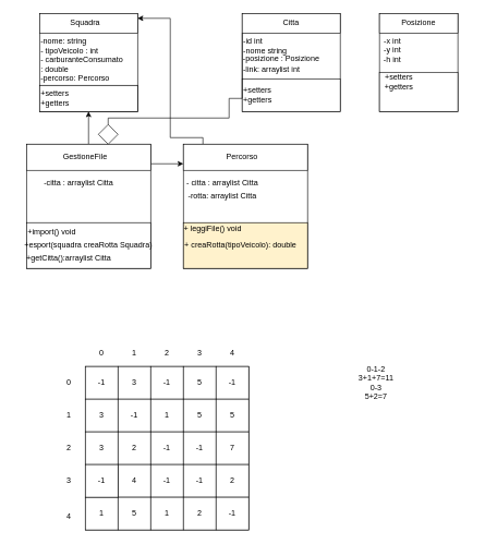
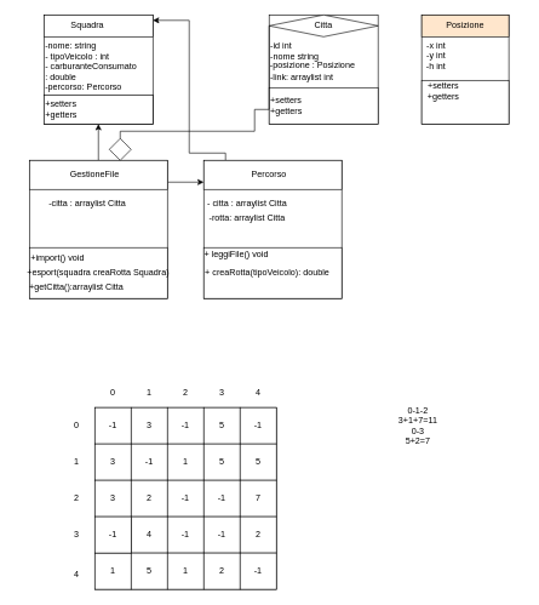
  <mxCell id="0" />
  <mxCell id="1" parent="0" />
  <mxCell id="2" value="" style="whiteSpace=wrap;html=1;aspect=fixed;" vertex="1" parent="1"><mxGeometry x="370" y="20" width="150" height="150" as="geometry" /></mxCell>
- <mxCell id="3" value="Citta" style="rounded=0;whiteSpace=wrap;html=1;" vertex="1" parent="1"><mxGeometry x="370" y="20" width="150" height="30" as="geometry" /></mxCell>
+ <mxCell id="3" value="Citta" style="rhombus;whiteSpace=wrap;html=1;" vertex="1" parent="1"><mxGeometry x="370" y="20" width="150" height="30" as="geometry" /></mxCell>
  <mxCell id="4" value="-id int&amp;nbsp;&lt;br&gt;-nome string" style="text;html=1;strokeColor=none;fillColor=none;align=left;verticalAlign=middle;whiteSpace=wrap;rounded=0;" vertex="1" parent="1"><mxGeometry x="370" y="60" width="90" height="20" as="geometry" /></mxCell>
  <mxCell id="5" value="" style="rounded=0;whiteSpace=wrap;html=1;" vertex="1" parent="1"><mxGeometry x="580" y="20" width="120" height="150" as="geometry" /></mxCell>
- <mxCell id="6" value="Posizione" style="rounded=0;whiteSpace=wrap;html=1;" vertex="1" parent="1"><mxGeometry x="580" y="20" width="120" height="30" as="geometry" /></mxCell>
+ <mxCell id="6" value="Posizione" style="rounded=0;whiteSpace=wrap;html=1;fillColor=#ffe6cc;" vertex="1" parent="1"><mxGeometry x="580" y="20" width="120" height="30" as="geometry" /></mxCell>
  <mxCell id="7" value="-x int&lt;br&gt;-y int&lt;br&gt;-h int" style="text;html=1;strokeColor=none;fillColor=none;align=center;verticalAlign=middle;whiteSpace=wrap;rounded=0;" vertex="1" parent="1"><mxGeometry x="580" y="56" width="40" height="40" as="geometry" /></mxCell>
  <mxCell id="8" value="" style="rounded=0;whiteSpace=wrap;html=1;" vertex="1" parent="1"><mxGeometry x="580" y="110" width="120" height="60" as="geometry" /></mxCell>
  <mxCell id="9" value="+setters&lt;br&gt;+getters" style="text;html=1;strokeColor=none;fillColor=none;align=center;verticalAlign=middle;whiteSpace=wrap;rounded=0;" vertex="1" parent="1"><mxGeometry x="580" y="110" width="60" height="30" as="geometry" /></mxCell>
  <mxCell id="10" value="-posizione : Posizione" style="text;html=1;strokeColor=none;fillColor=none;align=center;verticalAlign=middle;whiteSpace=wrap;rounded=0;" vertex="1" parent="1"><mxGeometry x="370" y="80" width="120" height="20" as="geometry" /></mxCell>
  <mxCell id="11" value="-link: arraylist int" style="text;html=1;strokeColor=none;fillColor=none;align=center;verticalAlign=middle;whiteSpace=wrap;rounded=0;" vertex="1" parent="1"><mxGeometry x="370" y="96" width="90" height="20" as="geometry" /></mxCell>
  <mxCell id="12" value="+setters&lt;br&gt;+getters" style="rounded=0;whiteSpace=wrap;html=1;align=left;" vertex="1" parent="1"><mxGeometry x="370" y="120" width="150" height="50" as="geometry" /></mxCell>
  <mxCell id="13" value="" style="whiteSpace=wrap;html=1;aspect=fixed;align=left;" vertex="1" parent="1"><mxGeometry x="280" y="220" width="190" height="190" as="geometry" /></mxCell>
  <mxCell id="14" style="edgeStyle=orthogonalEdgeStyle;rounded=0;orthogonalLoop=1;jettySize=auto;html=1;entryX=1;entryY=0.25;entryDx=0;entryDy=0;" edge="1" parent="1" source="15" target="20"><mxGeometry relative="1" as="geometry"><Array as="points"><mxPoint x="310" y="210" /><mxPoint x="260" y="210" /><mxPoint x="260" y="28" /></Array></mxGeometry></mxCell>
  <mxCell id="15" value="" style="rounded=0;whiteSpace=wrap;html=1;align=left;" vertex="1" parent="1"><mxGeometry x="280" y="220" width="190" height="40" as="geometry" /></mxCell>
  <mxCell id="16" value="Percorso" style="text;html=1;strokeColor=none;fillColor=none;align=center;verticalAlign=middle;whiteSpace=wrap;rounded=0;" vertex="1" parent="1"><mxGeometry x="350" y="230" width="40" height="20" as="geometry" /></mxCell>
  <mxCell id="17" value="- citta : arraylist Citta" style="text;html=1;strokeColor=none;fillColor=none;align=center;verticalAlign=middle;whiteSpace=wrap;rounded=0;" vertex="1" parent="1"><mxGeometry x="280" y="270" width="120" height="20" as="geometry" /></mxCell>
  <mxCell id="18" value="-rotta: arraylist Citta" style="text;html=1;strokeColor=none;fillColor=none;align=center;verticalAlign=middle;whiteSpace=wrap;rounded=0;" vertex="1" parent="1"><mxGeometry x="280" y="290" width="120" height="20" as="geometry" /></mxCell>
  <mxCell id="19" value="" style="rounded=0;whiteSpace=wrap;html=1;align=left;" vertex="1" parent="1"><mxGeometry x="60" y="20" width="150" height="150" as="geometry" /></mxCell>
  <mxCell id="20" value="" style="rounded=0;whiteSpace=wrap;html=1;align=left;" vertex="1" parent="1"><mxGeometry x="60" y="20" width="150" height="30" as="geometry" /></mxCell>
- <mxCell id="21" value="Squadra" style="text;html=1;strokeColor=none;fillColor=none;align=center;verticalAlign=middle;whiteSpace=wrap;rounded=0;" vertex="1" parent="1"><mxGeometry x="110" y="25" width="40" height="20" as="geometry" /></mxCell>
+ <mxCell id="21" value="Squadra" style="text;html=1;strokeColor=none;fillColor=none;align=center;verticalAlign=middle;whiteSpace=wrap;rounded=0;" vertex="1" parent="1"><mxGeometry x="100" y="25" width="40" height="20" as="geometry" /></mxCell>
  <mxCell id="22" value="-nome: string&lt;br&gt;- tipoVeicolo : int&lt;br&gt;- carburanteConsumato&lt;br&gt;: double&lt;br&gt;-percorso: Percorso" style="text;html=1;strokeColor=none;fillColor=none;align=left;verticalAlign=middle;whiteSpace=wrap;rounded=0;" vertex="1" parent="1"><mxGeometry x="60" y="61" width="150" height="59" as="geometry" /></mxCell>
- <mxCell id="23" value="+ creaRotta(tipoVeicolo): double" style="rounded=0;whiteSpace=wrap;html=1;align=left;fillColor=#fff2cc;" vertex="1" parent="1"><mxGeometry x="280" y="340" width="190" height="70" as="geometry" /></mxCell>
+ <mxCell id="23" value="+ creaRotta(tipoVeicolo): double" style="rounded=0;whiteSpace=wrap;html=1;align=left;" vertex="1" parent="1"><mxGeometry x="280" y="340" width="190" height="70" as="geometry" /></mxCell>
  <mxCell id="24" style="edgeStyle=orthogonalEdgeStyle;rounded=0;orthogonalLoop=1;jettySize=auto;html=1;entryX=0;entryY=0.75;entryDx=0;entryDy=0;" edge="1" parent="1" source="25" target="15"><mxGeometry relative="1" as="geometry"><Array as="points"><mxPoint x="230" y="250" /><mxPoint x="230" y="250" /></Array></mxGeometry></mxCell>
  <mxCell id="25" value="" style="whiteSpace=wrap;html=1;aspect=fixed;align=left;" vertex="1" parent="1"><mxGeometry x="40" y="220" width="190" height="190" as="geometry" /></mxCell>
  <mxCell id="26" style="edgeStyle=orthogonalEdgeStyle;rounded=0;orthogonalLoop=1;jettySize=auto;html=1;entryX=0.5;entryY=1;entryDx=0;entryDy=0;" edge="1" parent="1" source="27" target="19"><mxGeometry relative="1" as="geometry" /></mxCell>
  <mxCell id="27" value="" style="rounded=0;whiteSpace=wrap;html=1;align=left;" vertex="1" parent="1"><mxGeometry x="40" y="220" width="190" height="40" as="geometry" /></mxCell>
  <mxCell id="28" value="GestioneFile" style="text;html=1;strokeColor=none;fillColor=none;align=center;verticalAlign=middle;whiteSpace=wrap;rounded=0;" vertex="1" parent="1"><mxGeometry x="110" y="230" width="40" height="20" as="geometry" /></mxCell>
  <mxCell id="29" value="+ leggiFile() void" style="text;html=1;strokeColor=none;fillColor=none;align=center;verticalAlign=middle;whiteSpace=wrap;rounded=0;" vertex="1" parent="1"><mxGeometry x="270" y="340" width="110" height="20" as="geometry" /></mxCell>
  <mxCell id="30" value="" style="rounded=0;whiteSpace=wrap;html=1;align=left;" vertex="1" parent="1"><mxGeometry x="60" y="130" width="150" height="40" as="geometry" /></mxCell>
  <mxCell id="31" style="edgeStyle=orthogonalEdgeStyle;rounded=0;orthogonalLoop=1;jettySize=auto;html=1;exitX=0.5;exitY=1;exitDx=0;exitDy=0;" edge="1" parent="1"><mxGeometry relative="1" as="geometry"><mxPoint x="115" y="160" as="sourcePoint" /><mxPoint x="115" y="160" as="targetPoint" /></mxGeometry></mxCell>
  <mxCell id="32" value="" style="rounded=0;whiteSpace=wrap;html=1;align=left;" vertex="1" parent="1"><mxGeometry x="40" y="340" width="190" height="70" as="geometry" /></mxCell>
  <mxCell id="33" value="+import() void" style="text;html=1;strokeColor=none;fillColor=none;align=left;verticalAlign=middle;whiteSpace=wrap;rounded=0;" vertex="1" parent="1"><mxGeometry x="40" y="340" width="190" height="30" as="geometry" /></mxCell>
  <mxCell id="34" value="+esport(squadra creaRotta Squadra)" style="text;html=1;strokeColor=none;fillColor=none;align=center;verticalAlign=middle;whiteSpace=wrap;rounded=0;" vertex="1" parent="1"><mxGeometry x="20" y="365" width="230" height="20" as="geometry" /></mxCell>
  <mxCell id="35" value="Text" style="text;html=1;strokeColor=none;fillColor=none;align=center;verticalAlign=middle;whiteSpace=wrap;rounded=0;" vertex="1" parent="1"><mxGeometry x="60" y="135" width="40" height="20" as="geometry" /></mxCell>
  <mxCell id="36" value="+setters&lt;br&gt;+getters" style="rounded=0;whiteSpace=wrap;html=1;align=left;" vertex="1" parent="1"><mxGeometry x="60" y="130" width="150" height="40" as="geometry" /></mxCell>
  <mxCell id="37" value="-citta : arraylist Citta" style="text;html=1;strokeColor=none;fillColor=none;align=center;verticalAlign=middle;whiteSpace=wrap;rounded=0;" vertex="1" parent="1"><mxGeometry x="50" y="270" width="140" height="20" as="geometry" /></mxCell>
  <mxCell id="38" value="" style="rhombus;whiteSpace=wrap;html=1;align=left;" vertex="1" parent="1"><mxGeometry x="150" y="190" width="30" height="30" as="geometry" /></mxCell>
  <mxCell id="39" value="" style="edgeStyle=orthogonalEdgeStyle;rounded=0;orthogonalLoop=1;jettySize=auto;html=1;endArrow=none;entryX=0.5;entryY=0;entryDx=0;entryDy=0;" edge="1" parent="1" source="3" target="38"><mxGeometry relative="1" as="geometry"><mxPoint x="445" y="50" as="sourcePoint" /><mxPoint x="210" y="190" as="targetPoint" /><Array as="points"><mxPoint x="370" y="150" /><mxPoint x="350" y="150" /><mxPoint x="350" y="180" /><mxPoint x="165" y="180" /></Array></mxGeometry></mxCell>
  <mxCell id="40" value="+getCitta():arraylist Citta" style="text;html=1;strokeColor=none;fillColor=none;align=center;verticalAlign=middle;whiteSpace=wrap;rounded=0;" vertex="1" parent="1"><mxGeometry x="20" y="385" width="170" height="20" as="geometry" /></mxCell>
  <mxCell id="41" value="" style="rounded=0;whiteSpace=wrap;html=1;align=center;" vertex="1" parent="1"><mxGeometry x="130" y="560" width="250" height="250" as="geometry" /></mxCell>
  <mxCell id="42" value="-1" style="rounded=0;whiteSpace=wrap;html=1;align=center;" vertex="1" parent="1"><mxGeometry x="130" y="560" width="50" height="50" as="geometry" /></mxCell>
  <mxCell id="43" value="3" style="rounded=0;whiteSpace=wrap;html=1;align=center;" vertex="1" parent="1"><mxGeometry x="180" y="560" width="50" height="50" as="geometry" /></mxCell>
  <mxCell id="44" value="-1" style="rounded=0;whiteSpace=wrap;html=1;align=center;" vertex="1" parent="1"><mxGeometry x="230" y="560" width="50" height="50" as="geometry" /></mxCell>
  <mxCell id="45" value="5" style="rounded=0;whiteSpace=wrap;html=1;align=center;" vertex="1" parent="1"><mxGeometry x="280" y="560" width="50" height="50" as="geometry" /></mxCell>
  <mxCell id="46" value="-1" style="rounded=0;whiteSpace=wrap;html=1;align=center;" vertex="1" parent="1"><mxGeometry x="330" y="560" width="50" height="50" as="geometry" /></mxCell>
  <mxCell id="47" value="3" style="rounded=0;whiteSpace=wrap;html=1;align=center;" vertex="1" parent="1"><mxGeometry x="130" y="610" width="50" height="50" as="geometry" /></mxCell>
  <mxCell id="48" value="-1" style="rounded=0;whiteSpace=wrap;html=1;align=center;" vertex="1" parent="1"><mxGeometry x="180" y="610" width="50" height="50" as="geometry" /></mxCell>
  <mxCell id="49" value="1" style="rounded=0;whiteSpace=wrap;html=1;align=center;" vertex="1" parent="1"><mxGeometry x="230" y="610" width="50" height="50" as="geometry" /></mxCell>
  <mxCell id="50" value="5" style="rounded=0;whiteSpace=wrap;html=1;align=center;" vertex="1" parent="1"><mxGeometry x="280" y="610" width="50" height="50" as="geometry" /></mxCell>
  <mxCell id="51" value="5" style="rounded=0;whiteSpace=wrap;html=1;align=center;" vertex="1" parent="1"><mxGeometry x="330" y="610" width="50" height="50" as="geometry" /></mxCell>
  <mxCell id="52" value="3" style="rounded=0;whiteSpace=wrap;html=1;align=center;" vertex="1" parent="1"><mxGeometry x="130" y="660" width="50" height="50" as="geometry" /></mxCell>
  <mxCell id="53" value="2" style="rounded=0;whiteSpace=wrap;html=1;align=center;" vertex="1" parent="1"><mxGeometry x="180" y="660" width="50" height="50" as="geometry" /></mxCell>
  <mxCell id="54" value="-1" style="rounded=0;whiteSpace=wrap;html=1;align=center;" vertex="1" parent="1"><mxGeometry x="230" y="660" width="50" height="50" as="geometry" /></mxCell>
  <mxCell id="55" value="-1" style="rounded=0;whiteSpace=wrap;html=1;align=center;" vertex="1" parent="1"><mxGeometry x="280" y="660" width="50" height="50" as="geometry" /></mxCell>
  <mxCell id="56" value="7" style="rounded=0;whiteSpace=wrap;html=1;align=center;" vertex="1" parent="1"><mxGeometry x="330" y="660" width="50" height="50" as="geometry" /></mxCell>
  <mxCell id="57" value="4" style="rounded=0;whiteSpace=wrap;html=1;align=center;" vertex="1" parent="1"><mxGeometry x="180" y="710" width="50" height="50" as="geometry" /></mxCell>
  <mxCell id="58" value="-1" style="rounded=0;whiteSpace=wrap;html=1;align=center;" vertex="1" parent="1"><mxGeometry x="230" y="710" width="50" height="50" as="geometry" /></mxCell>
  <mxCell id="59" value="-1" style="rounded=0;whiteSpace=wrap;html=1;align=center;" vertex="1" parent="1"><mxGeometry x="280" y="710" width="50" height="50" as="geometry" /></mxCell>
  <mxCell id="60" value="2" style="rounded=0;whiteSpace=wrap;html=1;align=center;" vertex="1" parent="1"><mxGeometry x="330" y="710" width="50" height="50" as="geometry" /></mxCell>
  <mxCell id="61" value="1" style="rounded=0;whiteSpace=wrap;html=1;align=center;" vertex="1" parent="1"><mxGeometry x="130" y="760" width="50" height="50" as="geometry" /></mxCell>
  <mxCell id="62" value="5" style="rounded=0;whiteSpace=wrap;html=1;align=center;" vertex="1" parent="1"><mxGeometry x="180" y="760" width="50" height="50" as="geometry" /></mxCell>
  <mxCell id="63" value="1" style="rounded=0;whiteSpace=wrap;html=1;align=center;" vertex="1" parent="1"><mxGeometry x="230" y="760" width="50" height="50" as="geometry" /></mxCell>
  <mxCell id="64" value="2" style="rounded=0;whiteSpace=wrap;html=1;align=center;" vertex="1" parent="1"><mxGeometry x="280" y="760" width="50" height="50" as="geometry" /></mxCell>
  <mxCell id="65" value="-1" style="rounded=0;whiteSpace=wrap;html=1;align=center;" vertex="1" parent="1"><mxGeometry x="330" y="760" width="50" height="50" as="geometry" /></mxCell>
  <mxCell id="66" value="0" style="text;html=1;strokeColor=none;fillColor=none;align=center;verticalAlign=middle;whiteSpace=wrap;rounded=0;" vertex="1" parent="1"><mxGeometry x="135" y="530" width="40" height="20" as="geometry" /></mxCell>
  <mxCell id="67" value="0" style="text;html=1;strokeColor=none;fillColor=none;align=center;verticalAlign=middle;whiteSpace=wrap;rounded=0;" vertex="1" parent="1"><mxGeometry x="85" y="575" width="40" height="20" as="geometry" /></mxCell>
  <mxCell id="68" value="1" style="text;html=1;strokeColor=none;fillColor=none;align=center;verticalAlign=middle;whiteSpace=wrap;rounded=0;" vertex="1" parent="1"><mxGeometry x="85" y="625" width="40" height="20" as="geometry" /></mxCell>
  <mxCell id="69" value="2" style="text;html=1;strokeColor=none;fillColor=none;align=center;verticalAlign=middle;whiteSpace=wrap;rounded=0;" vertex="1" parent="1"><mxGeometry x="85" y="675" width="40" height="20" as="geometry" /></mxCell>
  <mxCell id="70" value="3" style="text;html=1;strokeColor=none;fillColor=none;align=center;verticalAlign=middle;whiteSpace=wrap;rounded=0;" vertex="1" parent="1"><mxGeometry x="85" y="725" width="40" height="20" as="geometry" /></mxCell>
  <mxCell id="71" value="4" style="text;html=1;strokeColor=none;fillColor=none;align=center;verticalAlign=middle;whiteSpace=wrap;rounded=0;" vertex="1" parent="1"><mxGeometry x="85" y="780" width="40" height="20" as="geometry" /></mxCell>
  <mxCell id="72" value="1" style="text;html=1;strokeColor=none;fillColor=none;align=center;verticalAlign=middle;whiteSpace=wrap;rounded=0;" vertex="1" parent="1"><mxGeometry x="185" y="530" width="40" height="20" as="geometry" /></mxCell>
  <mxCell id="73" value="4" style="text;html=1;strokeColor=none;fillColor=none;align=center;verticalAlign=middle;whiteSpace=wrap;rounded=0;" vertex="1" parent="1"><mxGeometry x="335" y="530" width="40" height="20" as="geometry" /></mxCell>
  <mxCell id="74" value="3" style="text;html=1;strokeColor=none;fillColor=none;align=center;verticalAlign=middle;whiteSpace=wrap;rounded=0;" vertex="1" parent="1"><mxGeometry x="285" y="530" width="40" height="20" as="geometry" /></mxCell>
  <mxCell id="75" value="2" style="text;html=1;strokeColor=none;fillColor=none;align=center;verticalAlign=middle;whiteSpace=wrap;rounded=0;" vertex="1" parent="1"><mxGeometry x="235" y="530" width="40" height="20" as="geometry" /></mxCell>
  <mxCell id="76" value="-1" style="rounded=0;whiteSpace=wrap;html=1;align=center;" vertex="1" parent="1"><mxGeometry x="130" y="710" width="50" height="50" as="geometry" /></mxCell>
  <mxCell id="77" value="0-1-2&lt;br&gt;3+1+7=11&lt;br&gt;0-3&lt;br&gt;5+2=7" style="text;html=1;strokeColor=none;fillColor=none;align=center;verticalAlign=middle;whiteSpace=wrap;rounded=0;" vertex="1" parent="1"><mxGeometry x="430" y="575" width="290" height="20" as="geometry" /></mxCell>
